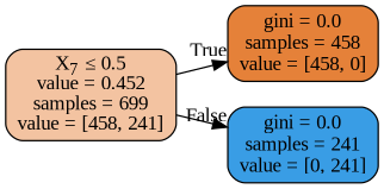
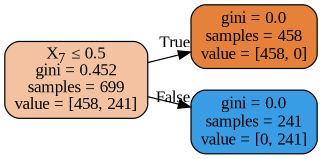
  digraph {
    rankdir=LR
    fontname="Liberation Serif"
    node [color=black fontname="Liberation Serif" shape=box style="filled, rounded"]
    edge [fontname="Liberation Serif" labeldistance=2.5]
-   n1 [fillcolor="#e5813979" label=<X<SUB>7</SUB> &le; 0.5<br/>value = 0.452<br/>samples = 699<br/>value = [458, 241]>]
+   n1 [fillcolor="#e5813979" label=<X<SUB>7</SUB> &le; 0.5<br/>gini = 0.452<br/>samples = 699<br/>value = [458, 241]>]
    n2 [fillcolor="#e58139ff" label=<gini = 0.0<br/>samples = 458<br/>value = [458, 0]>]
    n3 [fillcolor="#399de5ff" label=<gini = 0.0<br/>samples = 241<br/>value = [0, 241]>]
    n1 -> n2 [headlabel=True labelangle=45]
    n1 -> n3 [headlabel=False labelangle=-45]
  }
